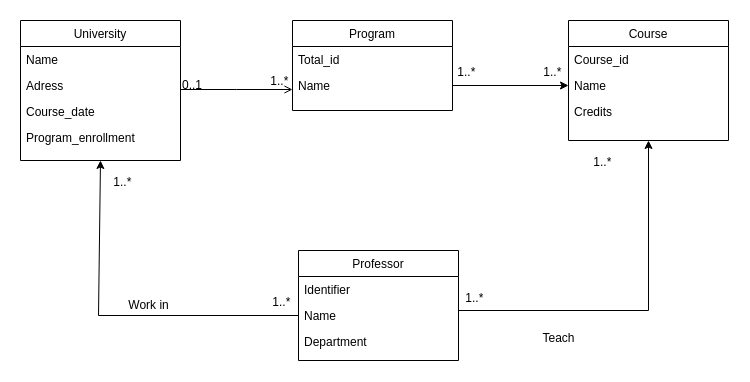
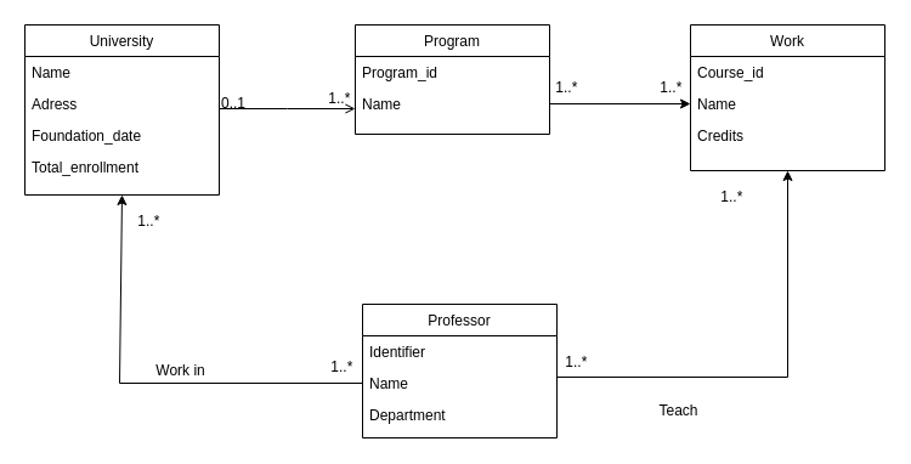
  <mxCell id="0" />
  <mxCell id="1" parent="0" />
  <mxCell id="2" value="Program" style="swimlane;fontStyle=0;align=center;verticalAlign=top;childLayout=stackLayout;horizontal=1;startSize=26;horizontalStack=0;resizeParent=1;resizeLast=0;collapsible=1;marginBottom=0;rounded=0;shadow=0;strokeWidth=1;" parent="1" vertex="1"><mxGeometry x="292" y="20" width="160" height="90" as="geometry"><mxRectangle x="550" y="140" width="160" height="26" as="alternateBounds" /></mxGeometry></mxCell>
- <mxCell id="3" value="Total_id" style="text;align=left;verticalAlign=top;spacingLeft=4;spacingRight=4;overflow=hidden;rotatable=0;points=[[0,0.5],[1,0.5]];portConstraint=eastwest;" parent="2" vertex="1"><mxGeometry y="26" width="160" height="26" as="geometry" /></mxCell>
+ <mxCell id="3" value="Program_id" style="text;align=left;verticalAlign=top;spacingLeft=4;spacingRight=4;overflow=hidden;rotatable=0;points=[[0,0.5],[1,0.5]];portConstraint=eastwest;" parent="2" vertex="1"><mxGeometry y="26" width="160" height="26" as="geometry" /></mxCell>
  <mxCell id="4" value="Name" style="text;align=left;verticalAlign=top;spacingLeft=4;spacingRight=4;overflow=hidden;rotatable=0;points=[[0,0.5],[1,0.5]];portConstraint=eastwest;rounded=0;shadow=0;html=0;" parent="2" vertex="1"><mxGeometry y="52" width="160" height="26" as="geometry" /></mxCell>
  <mxCell id="5" value="" style="endArrow=open;shadow=0;strokeWidth=1;rounded=0;endFill=1;edgeStyle=elbowEdgeStyle;elbow=vertical;" parent="1" target="2" edge="1"><mxGeometry x="0.5" y="41" relative="1" as="geometry"><mxPoint x="180" y="89" as="sourcePoint" /><mxPoint x="340" y="92" as="targetPoint" /><mxPoint x="-40" y="32" as="offset" /></mxGeometry></mxCell>
  <mxCell id="6" value="0..1" style="resizable=0;align=left;verticalAlign=bottom;labelBackgroundColor=none;fontSize=12;" parent="5" connectable="0" vertex="1"><mxGeometry x="-1" relative="1" as="geometry"><mxPoint y="4" as="offset" /></mxGeometry></mxCell>
- <mxCell id="7" value="Course" style="swimlane;fontStyle=0;align=center;verticalAlign=top;childLayout=stackLayout;horizontal=1;startSize=26;horizontalStack=0;resizeParent=1;resizeLast=0;collapsible=1;marginBottom=0;rounded=0;shadow=0;strokeWidth=1;" parent="1" vertex="1"><mxGeometry x="568" y="20" width="160" height="120" as="geometry"><mxRectangle x="550" y="140" width="160" height="26" as="alternateBounds" /></mxGeometry></mxCell>
+ <mxCell id="7" value="Work" style="swimlane;fontStyle=0;align=center;verticalAlign=top;childLayout=stackLayout;horizontal=1;startSize=26;horizontalStack=0;resizeParent=1;resizeLast=0;collapsible=1;marginBottom=0;rounded=0;shadow=0;strokeWidth=1;" parent="1" vertex="1"><mxGeometry x="568" y="20" width="160" height="120" as="geometry"><mxRectangle x="550" y="140" width="160" height="26" as="alternateBounds" /></mxGeometry></mxCell>
  <mxCell id="8" value="Course_id" style="text;align=left;verticalAlign=top;spacingLeft=4;spacingRight=4;overflow=hidden;rotatable=0;points=[[0,0.5],[1,0.5]];portConstraint=eastwest;" parent="7" vertex="1"><mxGeometry y="26" width="160" height="26" as="geometry" /></mxCell>
  <mxCell id="9" value="Name" style="text;align=left;verticalAlign=top;spacingLeft=4;spacingRight=4;overflow=hidden;rotatable=0;points=[[0,0.5],[1,0.5]];portConstraint=eastwest;rounded=0;shadow=0;html=0;" parent="7" vertex="1"><mxGeometry y="52" width="160" height="26" as="geometry" /></mxCell>
  <mxCell id="10" value="Credits" style="text;align=left;verticalAlign=top;spacingLeft=4;spacingRight=4;overflow=hidden;rotatable=0;points=[[0,0.5],[1,0.5]];portConstraint=eastwest;rounded=0;shadow=0;html=0;" parent="7" vertex="1"><mxGeometry y="78" width="160" height="26" as="geometry" /></mxCell>
  <mxCell id="11" value="University" style="swimlane;fontStyle=0;align=center;verticalAlign=top;childLayout=stackLayout;horizontal=1;startSize=26;horizontalStack=0;resizeParent=1;resizeLast=0;collapsible=1;marginBottom=0;rounded=0;shadow=0;strokeWidth=1;" parent="1" vertex="1"><mxGeometry x="20" y="20" width="160" height="140" as="geometry"><mxRectangle x="550" y="140" width="160" height="26" as="alternateBounds" /></mxGeometry></mxCell>
  <mxCell id="12" value="Name" style="text;align=left;verticalAlign=top;spacingLeft=4;spacingRight=4;overflow=hidden;rotatable=0;points=[[0,0.5],[1,0.5]];portConstraint=eastwest;" parent="11" vertex="1"><mxGeometry y="26" width="160" height="26" as="geometry" /></mxCell>
  <mxCell id="13" value="Adress" style="text;align=left;verticalAlign=top;spacingLeft=4;spacingRight=4;overflow=hidden;rotatable=0;points=[[0,0.5],[1,0.5]];portConstraint=eastwest;rounded=0;shadow=0;html=0;" parent="11" vertex="1"><mxGeometry y="52" width="160" height="26" as="geometry" /></mxCell>
- <mxCell id="14" value="Course_date" style="text;align=left;verticalAlign=top;spacingLeft=4;spacingRight=4;overflow=hidden;rotatable=0;points=[[0,0.5],[1,0.5]];portConstraint=eastwest;rounded=0;shadow=0;html=0;" parent="11" vertex="1"><mxGeometry y="78" width="160" height="26" as="geometry" /></mxCell>
- <mxCell id="15" value="Program_enrollment" style="text;align=left;verticalAlign=top;spacingLeft=4;spacingRight=4;overflow=hidden;rotatable=0;points=[[0,0.5],[1,0.5]];portConstraint=eastwest;rounded=0;shadow=0;html=0;" parent="11" vertex="1"><mxGeometry y="104" width="160" height="26" as="geometry" /></mxCell>
+ <mxCell id="14" value="Foundation_date" style="text;align=left;verticalAlign=top;spacingLeft=4;spacingRight=4;overflow=hidden;rotatable=0;points=[[0,0.5],[1,0.5]];portConstraint=eastwest;rounded=0;shadow=0;html=0;" parent="11" vertex="1"><mxGeometry y="78" width="160" height="26" as="geometry" /></mxCell>
+ <mxCell id="15" value="Total_enrollment" style="text;align=left;verticalAlign=top;spacingLeft=4;spacingRight=4;overflow=hidden;rotatable=0;points=[[0,0.5],[1,0.5]];portConstraint=eastwest;rounded=0;shadow=0;html=0;" parent="11" vertex="1"><mxGeometry y="104" width="160" height="26" as="geometry" /></mxCell>
  <mxCell id="16" value=" 1..*" style="resizable=0;align=left;verticalAlign=bottom;labelBackgroundColor=none;fontSize=12;direction=north;" parent="1" connectable="0" vertex="1"><mxGeometry x="108" y="190" as="geometry" /></mxCell>
  <mxCell id="17" value="Professor" style="swimlane;fontStyle=0;align=center;verticalAlign=top;childLayout=stackLayout;horizontal=1;startSize=26;horizontalStack=0;resizeParent=1;resizeLast=0;collapsible=1;marginBottom=0;rounded=0;shadow=0;strokeWidth=1;" parent="1" vertex="1"><mxGeometry x="298" y="250" width="160" height="110" as="geometry"><mxRectangle x="550" y="140" width="160" height="26" as="alternateBounds" /></mxGeometry></mxCell>
  <mxCell id="18" value="Identifier" style="text;align=left;verticalAlign=top;spacingLeft=4;spacingRight=4;overflow=hidden;rotatable=0;points=[[0,0.5],[1,0.5]];portConstraint=eastwest;" parent="17" vertex="1"><mxGeometry y="26" width="160" height="26" as="geometry" /></mxCell>
  <mxCell id="19" value="Name" style="text;align=left;verticalAlign=top;spacingLeft=4;spacingRight=4;overflow=hidden;rotatable=0;points=[[0,0.5],[1,0.5]];portConstraint=eastwest;rounded=0;shadow=0;html=0;" parent="17" vertex="1"><mxGeometry y="52" width="160" height="26" as="geometry" /></mxCell>
  <mxCell id="20" value="Department" style="text;align=left;verticalAlign=top;spacingLeft=4;spacingRight=4;overflow=hidden;rotatable=0;points=[[0,0.5],[1,0.5]];portConstraint=eastwest;rounded=0;shadow=0;html=0;" parent="17" vertex="1"><mxGeometry y="78" width="160" height="26" as="geometry" /></mxCell>
  <mxCell id="21" value="" style="endArrow=classic;html=1;rounded=0;entryX=0.5;entryY=1;entryDx=0;entryDy=0;exitX=0;exitY=0.5;exitDx=0;exitDy=0;" parent="1" source="19" target="11" edge="1"><mxGeometry width="50" height="50" relative="1" as="geometry"><mxPoint x="298" y="300" as="sourcePoint" /><mxPoint x="318" y="180" as="targetPoint" /><Array as="points"><mxPoint x="98" y="315" /></Array></mxGeometry></mxCell>
  <mxCell id="22" value="Work in" style="text;html=1;align=center;verticalAlign=middle;resizable=0;points=[];autosize=1;strokeColor=none;fillColor=none;" parent="1" vertex="1"><mxGeometry x="118" y="290" width="60" height="30" as="geometry" /></mxCell>
  <mxCell id="23" value=" 1..*" style="resizable=0;align=left;verticalAlign=bottom;labelBackgroundColor=none;fontSize=12;direction=north;" parent="1" connectable="0" vertex="1"><mxGeometry x="267" y="310" as="geometry" /></mxCell>
  <mxCell id="24" value="" style="endArrow=classic;html=1;rounded=0;entryX=0.5;entryY=1;entryDx=0;entryDy=0;" parent="1" target="7" edge="1"><mxGeometry width="50" height="50" relative="1" as="geometry"><mxPoint x="458" y="310" as="sourcePoint" /><mxPoint x="508" y="260" as="targetPoint" /><Array as="points"><mxPoint x="648" y="310" /></Array></mxGeometry></mxCell>
  <mxCell id="25" value=" 1..*" style="resizable=0;align=left;verticalAlign=bottom;labelBackgroundColor=none;fontSize=12;direction=north;" parent="1" connectable="0" vertex="1"><mxGeometry x="588" y="170" as="geometry" /></mxCell>
  <mxCell id="26" value=" 1..*" style="resizable=0;align=left;verticalAlign=bottom;labelBackgroundColor=none;fontSize=12;direction=north;" parent="1" connectable="0" vertex="1"><mxGeometry x="277" y="320" as="geometry"><mxPoint x="183" y="-14" as="offset" /></mxGeometry></mxCell>
  <mxCell id="27" value=" 1..*" style="resizable=0;align=left;verticalAlign=bottom;labelBackgroundColor=none;fontSize=12;direction=north;" parent="1" connectable="0" vertex="1"><mxGeometry x="265" y="89" as="geometry" /></mxCell>
  <mxCell id="28" value="Teach" style="text;html=1;align=center;verticalAlign=middle;resizable=0;points=[];autosize=1;strokeColor=none;fillColor=none;" parent="1" vertex="1"><mxGeometry x="528" y="323" width="60" height="30" as="geometry" /></mxCell>
  <mxCell id="29" value="" style="endArrow=classic;html=1;rounded=0;entryX=0;entryY=0.5;entryDx=0;entryDy=0;exitX=1;exitY=0.5;exitDx=0;exitDy=0;" parent="1" source="4" target="9" edge="1"><mxGeometry width="50" height="50" relative="1" as="geometry"><mxPoint x="452" y="89" as="sourcePoint" /><mxPoint x="502" y="39" as="targetPoint" /></mxGeometry></mxCell>
  <mxCell id="30" value=" 1..*" style="resizable=0;align=left;verticalAlign=bottom;labelBackgroundColor=none;fontSize=12;direction=north;" parent="1" connectable="0" vertex="1"><mxGeometry x="538" y="80" as="geometry" /></mxCell>
  <mxCell id="31" value=" 1..*" style="resizable=0;align=left;verticalAlign=bottom;labelBackgroundColor=none;fontSize=12;direction=north;" parent="1" connectable="0" vertex="1"><mxGeometry x="452" y="80" as="geometry" /></mxCell>
